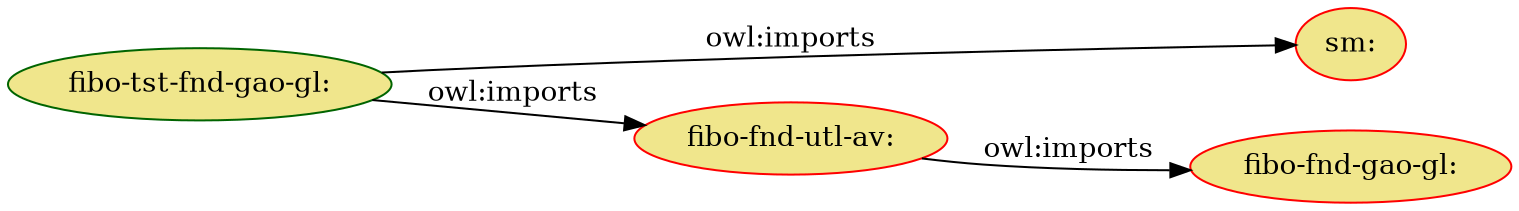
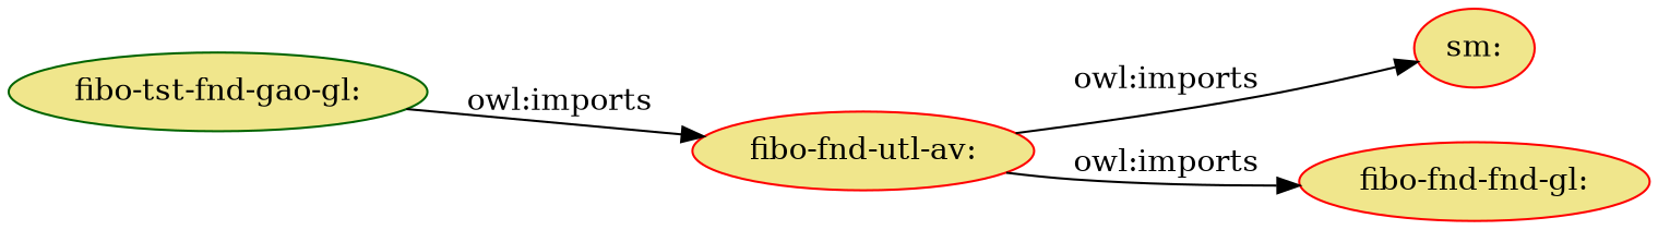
  digraph {
    rankdir=LR
    node [color=red fillcolor=khaki style=filled]
    "fibo-tst-fnd-gao-gl:" [color=darkgreen]
    "sm:"
    "fibo-fnd-utl-av:"
-   "fibo-fnd-gao-gl:"
-   "fibo-tst-fnd-gao-gl:" -> "sm:" [label="owl:imports"]
+   "fibo-fnd-gao-gl:" [label="fibo-fnd-fnd-gl:"]
+   "fibo-fnd-utl-av:" -> "sm:" [label="owl:imports"]
    "fibo-tst-fnd-gao-gl:" -> "fibo-fnd-utl-av:" [label="owl:imports"]
    "fibo-fnd-utl-av:" -> "fibo-fnd-gao-gl:" [label="owl:imports"]
  }
